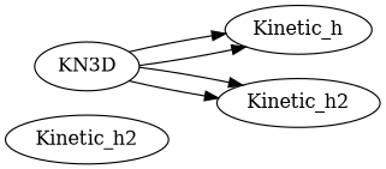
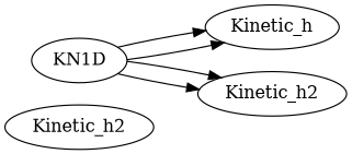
  digraph {
    rankdir=LR
    n1 [label=Kinetic_h2]
-   n2 [label=KN3D]
+   n2 [label=KN1D]
    n3 [label=Kinetic_h]
    n4 [label=Kinetic_h2]
    n2 -> n3
    n2 -> n3
    n2 -> n4
    n2 -> n4
  }
